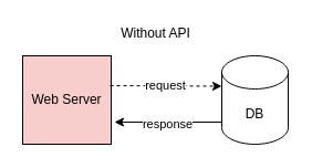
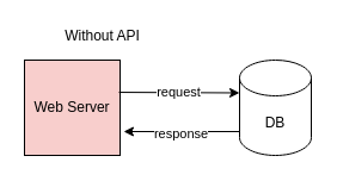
  <mxCell id="0" />
  <mxCell id="1" parent="0" />
  <mxCell id="2" value="Web Server" style="whiteSpace=wrap;html=1;aspect=fixed;fillColor=#f8cecc;" vertex="1" parent="1"><mxGeometry x="20" y="50" width="80" height="80" as="geometry" /></mxCell>
  <mxCell id="3" value="DB" style="shape=cylinder3;whiteSpace=wrap;html=1;boundedLbl=1;backgroundOutline=1;size=15;" vertex="1" parent="1"><mxGeometry x="200" y="50" width="60" height="80" as="geometry" /></mxCell>
- <mxCell id="4" value="request" style="endArrow=classic;html=1;exitX=0.988;exitY=0.338;exitDx=0;exitDy=0;entryX=0;entryY=0;entryDx=0;entryDy=27.5;entryPerimeter=0;exitPerimeter=0;dashed=1;" edge="1" parent="1" source="2" target="3"><mxGeometry width="50" height="50" relative="1" as="geometry"><mxPoint x="140" y="115" as="sourcePoint" /><mxPoint x="200" y="90" as="targetPoint" /></mxGeometry></mxCell>
+ <mxCell id="4" value="request" style="endArrow=classic;html=1;exitX=0.988;exitY=0.338;exitDx=0;exitDy=0;entryX=0;entryY=0;entryDx=0;entryDy=27.5;entryPerimeter=0;exitPerimeter=0;" edge="1" parent="1" source="2" target="3"><mxGeometry width="50" height="50" relative="1" as="geometry"><mxPoint x="140" y="115" as="sourcePoint" /><mxPoint x="200" y="90" as="targetPoint" /></mxGeometry></mxCell>
  <mxCell id="5" value="" style="endArrow=classic;html=1;" edge="1" parent="1"><mxGeometry width="50" height="50" relative="1" as="geometry"><mxPoint x="200" y="110" as="sourcePoint" /><mxPoint x="103" y="110" as="targetPoint" /></mxGeometry></mxCell>
  <mxCell id="6" value="response" style="edgeLabel;html=1;align=center;verticalAlign=middle;resizable=0;points=[];" vertex="1" connectable="0" parent="5"><mxGeometry x="0.031" y="1" relative="1" as="geometry"><mxPoint as="offset" /></mxGeometry></mxCell>
- <mxCell id="7" value="Without API" style="text;html=1;align=center;verticalAlign=middle;resizable=0;points=[];autosize=1;" vertex="1" parent="1"><mxGeometry x="100" y="20" width="80" height="20" as="geometry" /></mxCell>
+ <mxCell id="7" value="Without API" style="text;html=1;align=center;verticalAlign=middle;resizable=0;points=[];autosize=1;" vertex="1" parent="1"><mxGeometry x="45" y="20" width="80" height="20" as="geometry" /></mxCell>
